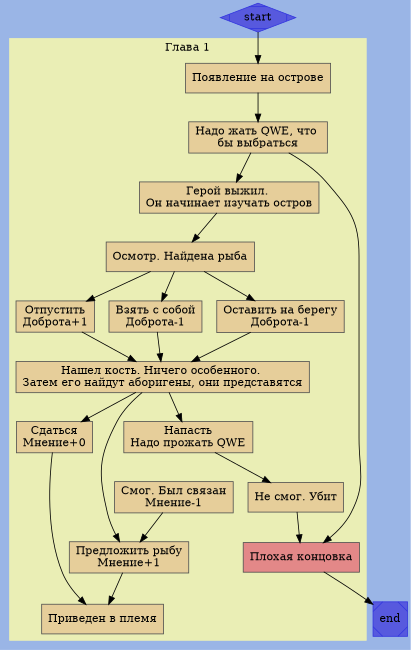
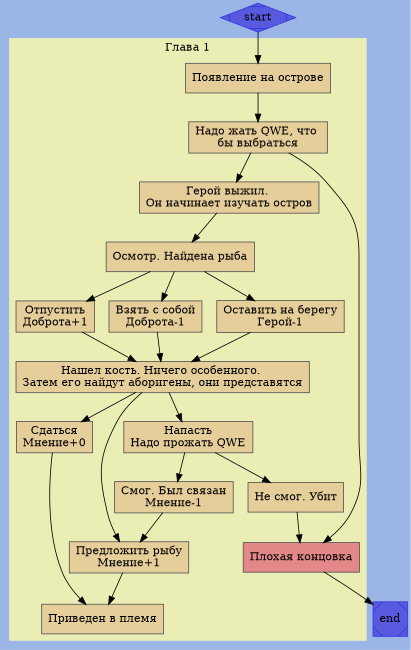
  digraph {
    bgcolor="#9ab5e6"
    node [color=gray31 fillcolor="#e6ce9a" shape=record style=filled]
    n1 [label="Отпустить\nДоброта+1"]
    n2 [label="Взять с собой\nДоброта-1"]
-   n3 [label="Оставить на берегу\nДоброта-1"]
+   n3 [label="Оставить на берегу\nГерой-1"]
    n4 [label="Сдаться\nМнение+0"]
    n5 [label="Предложить рыбу\nМнение+1"]
    n6 [label="Напасть\nНадо прожать QWE"]
    n7 [label="Смог. Был связан\nМнение-1"]
    n8 [label="Появление на острове"]
    n9 [label="Надо жать QWE, что \nбы выбраться"]
    n10 [label="Герой выжил. \nОн начинает изучать остров"]
    n11 [fillcolor="#e38888" label="Плохая концовка"]
    n12 [label="Осмотр. Найдена рыба"]
    n13 [label="Нашел кость. Ничего особенного. \nЗатем его найдут аборигены, они представятся"]
    n14 [label="Приведен в племя"]
    n15 [label="Не смог. Убит"]
    end [color="#3336de" fillcolor="#5759de" shape=Msquare]
    start [color="#3336de" fillcolor="#5759de" shape=Mdiamond]
    subgraph cluster_1 {
      color="#eaeeb5"
      label="Глава 1"
      style=filled
      n8
      n9
      n10
      n11
      n12
      n13
      n14
      n15
      subgraph sub_2 {
        color="#eaeeb5"
        label="Глава 1"
        style=filled
        n1
        n2
        n3
      }
      subgraph sub_3 {
        color="#eaeeb5"
        label="Глава 1"
        style=filled
        n4
        n5
        n6
      }
      subgraph sub_4 {
        color="#eaeeb5"
        label="Глава 1"
        style=filled
        n4
        n5
        n7
      }
    }
    n1 -> n13
    n2 -> n13
    n3 -> n13
    n4 -> n14
    n5 -> n14
+   n6 -> n7
    n6 -> n15
    n7 -> n5
    n8 -> n9
    n9 -> n10
    n9 -> n11
    n10 -> n12
    n11 -> end
    n12 -> n1
    n12 -> n2
    n12 -> n3
    n13 -> n4
    n13 -> n5
    n13 -> n6
    n15 -> n11
    start -> n8
  }
